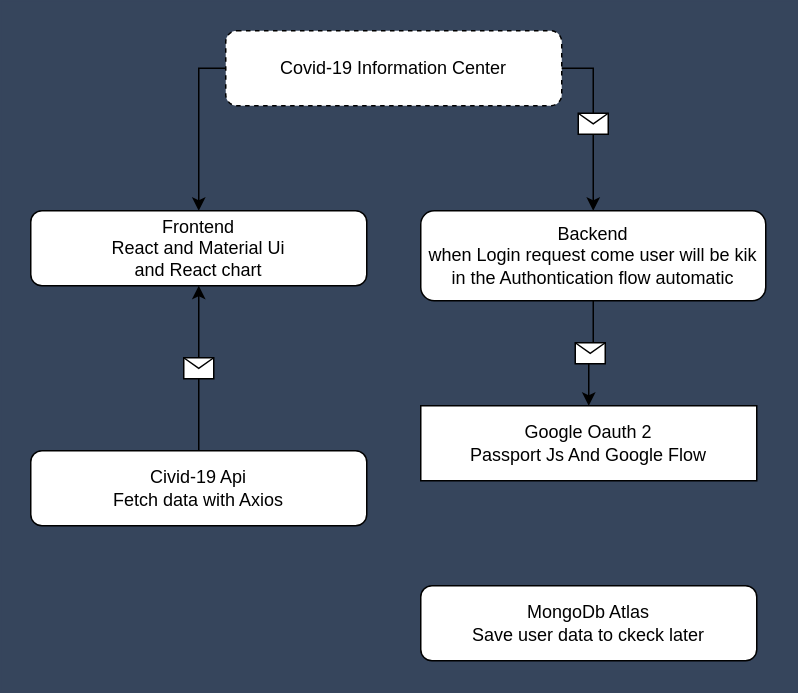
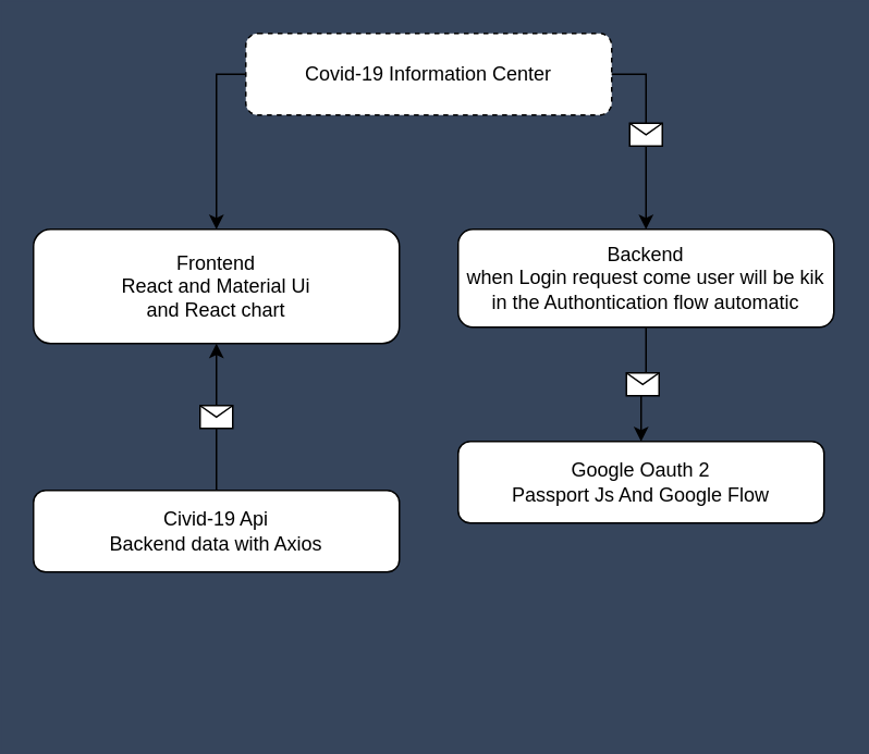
  <mxCell id="0" />
  <mxCell id="1" parent="0" />
  <mxCell id="2" value="Covid-19 Information Center" style="rounded=1;whiteSpace=wrap;html=1;dashed=1;" parent="1" vertex="1"><mxGeometry x="150" y="20" width="224" height="50" as="geometry" /></mxCell>
- <mxCell id="3" value="Frontend&lt;br&gt;React and Material Ui&lt;br&gt;and React chart" style="rounded=1;whiteSpace=wrap;html=1;" parent="1" vertex="1"><mxGeometry x="20" y="140" width="224" height="50" as="geometry" /></mxCell>
+ <mxCell id="3" value="Frontend&lt;br&gt;React and Material Ui&lt;br&gt;and React chart" style="rounded=1;whiteSpace=wrap;html=1;" parent="1" vertex="1"><mxGeometry x="20" y="140" width="224" height="70" as="geometry" /></mxCell>
  <mxCell id="4" value="Backend&lt;br&gt;when Login request come user will be kik in the Authontication flow automatic" style="rounded=1;whiteSpace=wrap;html=1;" parent="1" vertex="1"><mxGeometry x="280" y="140" width="230" height="60" as="geometry" /></mxCell>
  <mxCell id="5" value="" style="endArrow=classic;html=1;rounded=0;edgeStyle=orthogonalEdgeStyle;exitX=0;exitY=0.5;exitDx=0;exitDy=0;entryX=0.5;entryY=0;entryDx=0;entryDy=0;" parent="1" source="2" target="3" edge="1"><mxGeometry width="50" height="50" relative="1" as="geometry"><mxPoint x="220" y="360" as="sourcePoint" /><mxPoint x="-20" y="80" as="targetPoint" /></mxGeometry></mxCell>
  <mxCell id="6" value="" style="endArrow=classic;html=1;rounded=0;edgeStyle=orthogonalEdgeStyle;exitX=1;exitY=0.5;exitDx=0;exitDy=0;entryX=0.5;entryY=0;entryDx=0;entryDy=0;" parent="1" source="2" target="4" edge="1"><mxGeometry relative="1" as="geometry"><mxPoint x="160" y="340" as="sourcePoint" /><mxPoint x="260" y="340" as="targetPoint" /></mxGeometry></mxCell>
  <mxCell id="7" value="" style="shape=message;html=1;outlineConnect=0;" parent="6" vertex="1"><mxGeometry width="20" height="14" relative="1" as="geometry"><mxPoint x="-10" y="-7" as="offset" /></mxGeometry></mxCell>
- <mxCell id="8" value="Google Oauth 2&lt;br&gt;Passport Js And Google Flow" style="whiteSpace=wrap;html=1;rounded=0;" parent="1" vertex="1"><mxGeometry x="280" y="270" width="224" height="50" as="geometry" /></mxCell>
- <mxCell id="9" value="MongoDb Atlas&lt;br&gt;Save user data to ckeck later" style="rounded=1;whiteSpace=wrap;html=1;" parent="1" vertex="1"><mxGeometry x="280" y="390" width="224" height="50" as="geometry" /></mxCell>
+ <mxCell id="8" value="Google Oauth 2&lt;br&gt;Passport Js And Google Flow" style="rounded=1;whiteSpace=wrap;html=1;" parent="1" vertex="1"><mxGeometry x="280" y="270" width="224" height="50" as="geometry" /></mxCell>
  <mxCell id="10" value="" style="endArrow=classic;html=1;rounded=0;edgeStyle=orthogonalEdgeStyle;exitX=0.5;exitY=1;exitDx=0;exitDy=0;entryX=0.5;entryY=0;entryDx=0;entryDy=0;" parent="1" source="4" target="8" edge="1"><mxGeometry relative="1" as="geometry"><mxPoint x="160" y="340" as="sourcePoint" /><mxPoint x="260" y="340" as="targetPoint" /></mxGeometry></mxCell>
  <mxCell id="11" value="" style="shape=message;html=1;outlineConnect=0;" parent="10" vertex="1"><mxGeometry width="20" height="14" relative="1" as="geometry"><mxPoint x="-10" y="-7" as="offset" /></mxGeometry></mxCell>
- <mxCell id="12" value="Civid-19 Api&lt;br&gt;Fetch data with Axios" style="rounded=1;whiteSpace=wrap;html=1;" parent="1" vertex="1"><mxGeometry x="20" y="300" width="224" height="50" as="geometry" /></mxCell>
+ <mxCell id="12" value="Civid-19 Api&lt;br&gt;Backend data with Axios" style="rounded=1;whiteSpace=wrap;html=1;" parent="1" vertex="1"><mxGeometry x="20" y="300" width="224" height="50" as="geometry" /></mxCell>
  <mxCell id="13" value="" style="endArrow=classic;html=1;rounded=0;edgeStyle=orthogonalEdgeStyle;entryX=0.5;entryY=1;entryDx=0;entryDy=0;exitX=0.5;exitY=0;exitDx=0;exitDy=0;" parent="1" source="12" target="3" edge="1"><mxGeometry relative="1" as="geometry"><mxPoint x="290" y="280" as="sourcePoint" /><mxPoint x="390" y="280" as="targetPoint" /></mxGeometry></mxCell>
  <mxCell id="14" value="" style="shape=message;html=1;outlineConnect=0;" parent="13" vertex="1"><mxGeometry width="20" height="14" relative="1" as="geometry"><mxPoint x="-10" y="-7" as="offset" /></mxGeometry></mxCell>
